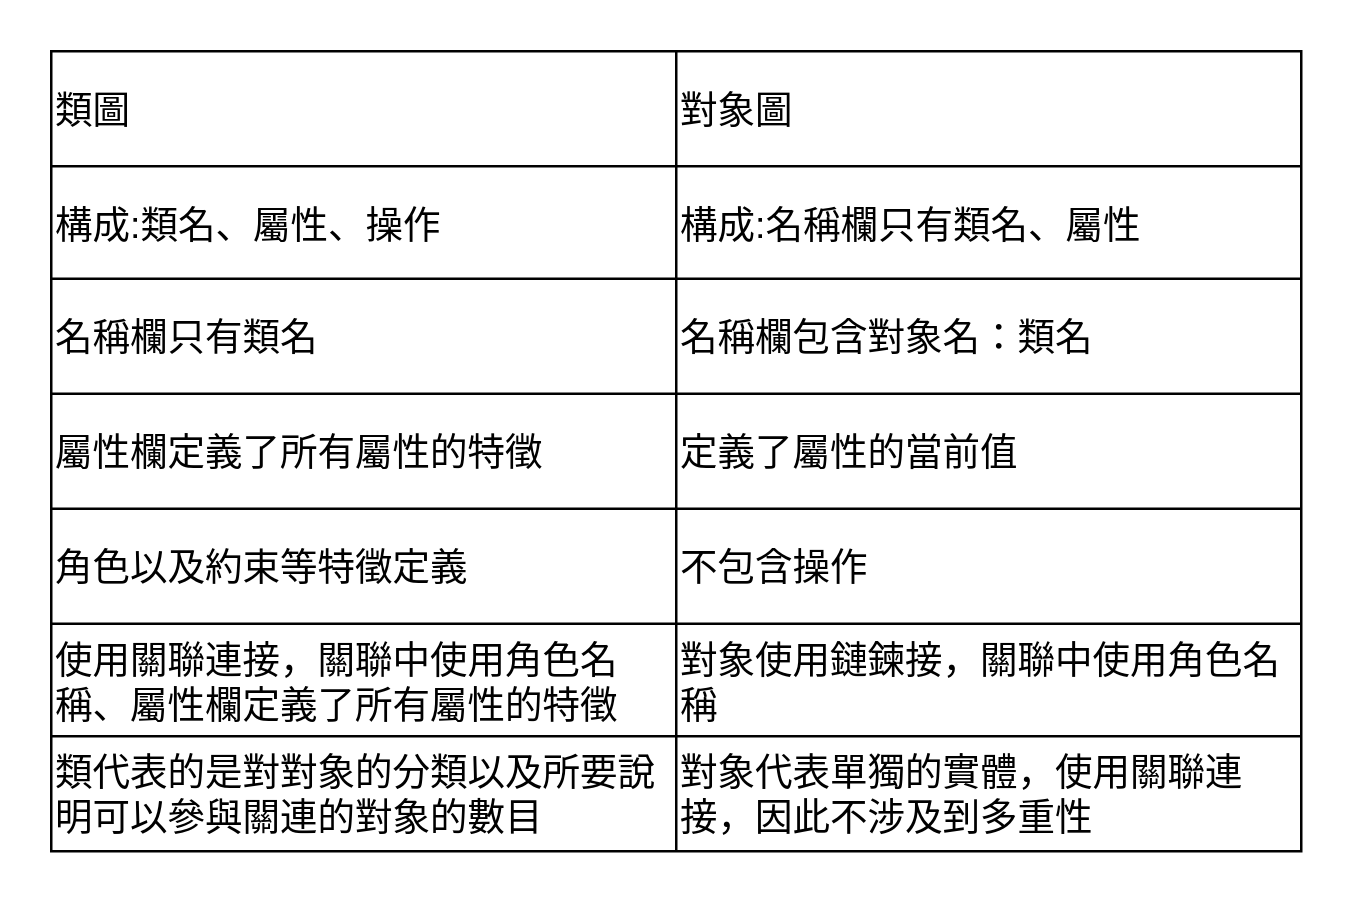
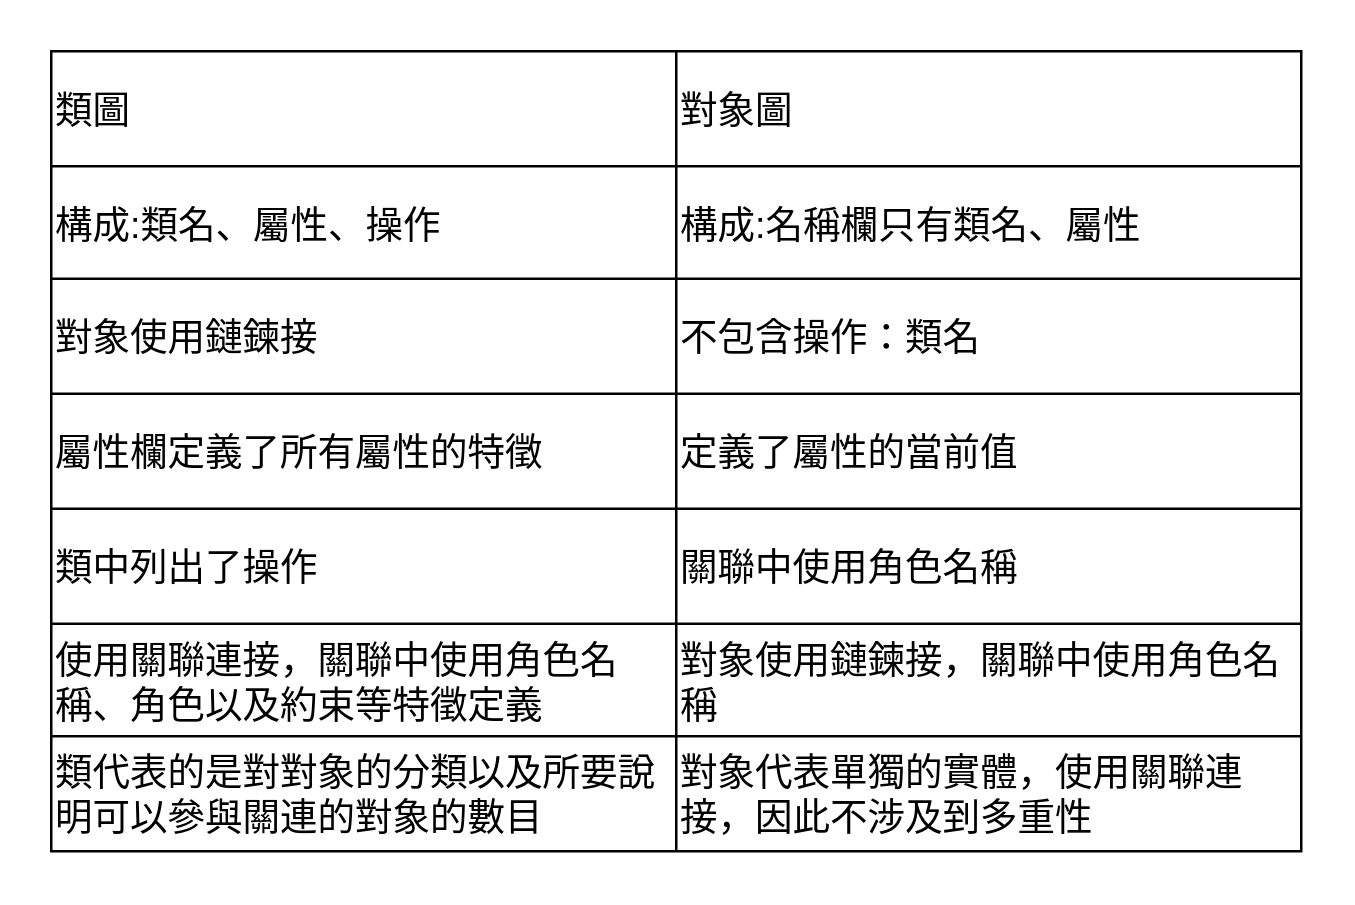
  <mxCell id="0" />
  <mxCell id="1" parent="0" />
  <mxCell id="2" value="" style="shape=table;startSize=0;container=1;collapsible=0;childLayout=tableLayout;fontSize=15;align=left;" vertex="1" parent="1"><mxGeometry x="20" y="20" width="500" height="320" as="geometry" /></mxCell>
  <mxCell id="3" value="" style="shape=tableRow;horizontal=0;startSize=0;swimlaneHead=0;swimlaneBody=0;strokeColor=inherit;top=0;left=0;bottom=0;right=0;collapsible=0;dropTarget=0;fillColor=none;points=[[0,0.5],[1,0.5]];portConstraint=eastwest;align=left;fontSize=15;" vertex="1" parent="2"><mxGeometry width="500" height="46" as="geometry" /></mxCell>
  <mxCell id="4" value="類圖" style="shape=partialRectangle;html=1;whiteSpace=wrap;connectable=0;strokeColor=inherit;overflow=hidden;fillColor=none;top=0;left=0;bottom=0;right=0;pointerEvents=1;align=left;fontSize=15;" vertex="1" parent="3"><mxGeometry width="250" height="46" as="geometry"><mxRectangle width="250" height="46" as="alternateBounds" /></mxGeometry></mxCell>
  <mxCell id="5" value="對象圖" style="shape=partialRectangle;html=1;whiteSpace=wrap;connectable=0;strokeColor=inherit;overflow=hidden;fillColor=none;top=0;left=0;bottom=0;right=0;pointerEvents=1;align=left;fontSize=15;" vertex="1" parent="3"><mxGeometry x="250" width="250" height="46" as="geometry"><mxRectangle width="250" height="46" as="alternateBounds" /></mxGeometry></mxCell>
  <mxCell id="6" value="" style="shape=tableRow;horizontal=0;startSize=0;swimlaneHead=0;swimlaneBody=0;strokeColor=inherit;top=0;left=0;bottom=0;right=0;collapsible=0;dropTarget=0;fillColor=none;points=[[0,0.5],[1,0.5]];portConstraint=eastwest;align=left;fontSize=15;" vertex="1" parent="2"><mxGeometry y="46" width="500" height="45" as="geometry" /></mxCell>
  <mxCell id="7" value="構成:類名、屬性、操作" style="shape=partialRectangle;html=1;whiteSpace=wrap;connectable=0;strokeColor=inherit;overflow=hidden;fillColor=none;top=0;left=0;bottom=0;right=0;pointerEvents=1;align=left;fontSize=15;" vertex="1" parent="6"><mxGeometry width="250" height="45" as="geometry"><mxRectangle width="250" height="45" as="alternateBounds" /></mxGeometry></mxCell>
  <mxCell id="8" value="構成:名稱欄只有類名、屬性" style="shape=partialRectangle;html=1;whiteSpace=wrap;connectable=0;strokeColor=inherit;overflow=hidden;fillColor=none;top=0;left=0;bottom=0;right=0;pointerEvents=1;align=left;fontSize=15;" vertex="1" parent="6"><mxGeometry x="250" width="250" height="45" as="geometry"><mxRectangle width="250" height="45" as="alternateBounds" /></mxGeometry></mxCell>
  <mxCell id="9" value="" style="shape=tableRow;horizontal=0;startSize=0;swimlaneHead=0;swimlaneBody=0;strokeColor=inherit;top=0;left=0;bottom=0;right=0;collapsible=0;dropTarget=0;fillColor=none;points=[[0,0.5],[1,0.5]];portConstraint=eastwest;align=left;fontSize=15;" vertex="1" parent="2"><mxGeometry y="91" width="500" height="46" as="geometry" /></mxCell>
- <mxCell id="10" value="名稱欄只有類名" style="shape=partialRectangle;html=1;whiteSpace=wrap;connectable=0;strokeColor=inherit;overflow=hidden;fillColor=none;top=0;left=0;bottom=0;right=0;pointerEvents=1;align=left;fontSize=15;" vertex="1" parent="9"><mxGeometry width="250" height="46" as="geometry"><mxRectangle width="250" height="46" as="alternateBounds" /></mxGeometry></mxCell>
- <mxCell id="11" value="名稱欄包含對象名：類名" style="shape=partialRectangle;html=1;whiteSpace=wrap;connectable=0;strokeColor=inherit;overflow=hidden;fillColor=none;top=0;left=0;bottom=0;right=0;pointerEvents=1;align=left;fontSize=15;" vertex="1" parent="9"><mxGeometry x="250" width="250" height="46" as="geometry"><mxRectangle width="250" height="46" as="alternateBounds" /></mxGeometry></mxCell>
+ <mxCell id="10" value="對象使用鏈鍊接" style="shape=partialRectangle;html=1;whiteSpace=wrap;connectable=0;strokeColor=inherit;overflow=hidden;fillColor=none;top=0;left=0;bottom=0;right=0;pointerEvents=1;align=left;fontSize=15;" vertex="1" parent="9"><mxGeometry width="250" height="46" as="geometry"><mxRectangle width="250" height="46" as="alternateBounds" /></mxGeometry></mxCell>
+ <mxCell id="11" value="不包含操作：類名" style="shape=partialRectangle;html=1;whiteSpace=wrap;connectable=0;strokeColor=inherit;overflow=hidden;fillColor=none;top=0;left=0;bottom=0;right=0;pointerEvents=1;align=left;fontSize=15;" vertex="1" parent="9"><mxGeometry x="250" width="250" height="46" as="geometry"><mxRectangle width="250" height="46" as="alternateBounds" /></mxGeometry></mxCell>
  <mxCell id="12" value="" style="shape=tableRow;horizontal=0;startSize=0;swimlaneHead=0;swimlaneBody=0;strokeColor=inherit;top=0;left=0;bottom=0;right=0;collapsible=0;dropTarget=0;fillColor=none;points=[[0,0.5],[1,0.5]];portConstraint=eastwest;align=left;fontSize=15;" vertex="1" parent="2"><mxGeometry y="137" width="500" height="46" as="geometry" /></mxCell>
  <mxCell id="13" value="屬性欄定義了所有屬性的特徵" style="shape=partialRectangle;html=1;whiteSpace=wrap;connectable=0;strokeColor=inherit;overflow=hidden;fillColor=none;top=0;left=0;bottom=0;right=0;pointerEvents=1;align=left;fontSize=15;" vertex="1" parent="12"><mxGeometry width="250" height="46" as="geometry"><mxRectangle width="250" height="46" as="alternateBounds" /></mxGeometry></mxCell>
  <mxCell id="14" value="定義了屬性的當前值" style="shape=partialRectangle;html=1;whiteSpace=wrap;connectable=0;strokeColor=inherit;overflow=hidden;fillColor=none;top=0;left=0;bottom=0;right=0;pointerEvents=1;align=left;fontSize=15;" vertex="1" parent="12"><mxGeometry x="250" width="250" height="46" as="geometry"><mxRectangle width="250" height="46" as="alternateBounds" /></mxGeometry></mxCell>
  <mxCell id="15" value="" style="shape=tableRow;horizontal=0;startSize=0;swimlaneHead=0;swimlaneBody=0;strokeColor=inherit;top=0;left=0;bottom=0;right=0;collapsible=0;dropTarget=0;fillColor=none;points=[[0,0.5],[1,0.5]];portConstraint=eastwest;align=left;fontSize=15;" vertex="1" parent="2"><mxGeometry y="183" width="500" height="46" as="geometry" /></mxCell>
- <mxCell id="16" value="角色以及約束等特徵定義" style="shape=partialRectangle;html=1;whiteSpace=wrap;connectable=0;strokeColor=inherit;overflow=hidden;fillColor=none;top=0;left=0;bottom=0;right=0;pointerEvents=1;align=left;fontSize=15;" vertex="1" parent="15"><mxGeometry width="250" height="46" as="geometry"><mxRectangle width="250" height="46" as="alternateBounds" /></mxGeometry></mxCell>
- <mxCell id="17" value="不包含操作" style="shape=partialRectangle;html=1;whiteSpace=wrap;connectable=0;strokeColor=inherit;overflow=hidden;fillColor=none;top=0;left=0;bottom=0;right=0;pointerEvents=1;align=left;fontSize=15;" vertex="1" parent="15"><mxGeometry x="250" width="250" height="46" as="geometry"><mxRectangle width="250" height="46" as="alternateBounds" /></mxGeometry></mxCell>
+ <mxCell id="16" value="類中列出了操作" style="shape=partialRectangle;html=1;whiteSpace=wrap;connectable=0;strokeColor=inherit;overflow=hidden;fillColor=none;top=0;left=0;bottom=0;right=0;pointerEvents=1;align=left;fontSize=15;" vertex="1" parent="15"><mxGeometry width="250" height="46" as="geometry"><mxRectangle width="250" height="46" as="alternateBounds" /></mxGeometry></mxCell>
+ <mxCell id="17" value="關聯中使用角色名稱" style="shape=partialRectangle;html=1;whiteSpace=wrap;connectable=0;strokeColor=inherit;overflow=hidden;fillColor=none;top=0;left=0;bottom=0;right=0;pointerEvents=1;align=left;fontSize=15;" vertex="1" parent="15"><mxGeometry x="250" width="250" height="46" as="geometry"><mxRectangle width="250" height="46" as="alternateBounds" /></mxGeometry></mxCell>
  <mxCell id="18" value="" style="shape=tableRow;horizontal=0;startSize=0;swimlaneHead=0;swimlaneBody=0;strokeColor=inherit;top=0;left=0;bottom=0;right=0;collapsible=0;dropTarget=0;fillColor=none;points=[[0,0.5],[1,0.5]];portConstraint=eastwest;align=left;fontSize=15;" vertex="1" parent="2"><mxGeometry y="229" width="500" height="45" as="geometry" /></mxCell>
- <mxCell id="19" value="使用關聯連接，關聯中使用角色名稱、屬性欄定義了所有屬性的特徵" style="shape=partialRectangle;html=1;whiteSpace=wrap;connectable=0;strokeColor=inherit;overflow=hidden;fillColor=none;top=0;left=0;bottom=0;right=0;pointerEvents=1;align=left;fontSize=15;" vertex="1" parent="18"><mxGeometry width="250" height="45" as="geometry"><mxRectangle width="250" height="45" as="alternateBounds" /></mxGeometry></mxCell>
+ <mxCell id="19" value="使用關聯連接，關聯中使用角色名稱、角色以及約束等特徵定義" style="shape=partialRectangle;html=1;whiteSpace=wrap;connectable=0;strokeColor=inherit;overflow=hidden;fillColor=none;top=0;left=0;bottom=0;right=0;pointerEvents=1;align=left;fontSize=15;" vertex="1" parent="18"><mxGeometry width="250" height="45" as="geometry"><mxRectangle width="250" height="45" as="alternateBounds" /></mxGeometry></mxCell>
  <mxCell id="20" value="對象使用鏈鍊接，關聯中使用角色名稱" style="shape=partialRectangle;html=1;whiteSpace=wrap;connectable=0;strokeColor=inherit;overflow=hidden;fillColor=none;top=0;left=0;bottom=0;right=0;pointerEvents=1;align=left;fontSize=15;" vertex="1" parent="18"><mxGeometry x="250" width="250" height="45" as="geometry"><mxRectangle width="250" height="45" as="alternateBounds" /></mxGeometry></mxCell>
  <mxCell id="21" value="" style="shape=tableRow;horizontal=0;startSize=0;swimlaneHead=0;swimlaneBody=0;strokeColor=inherit;top=0;left=0;bottom=0;right=0;collapsible=0;dropTarget=0;fillColor=none;points=[[0,0.5],[1,0.5]];portConstraint=eastwest;align=left;fontSize=15;" vertex="1" parent="2"><mxGeometry y="274" width="500" height="46" as="geometry" /></mxCell>
  <mxCell id="22" value="類代表的是對對象的分類以及所要說明可以參與關連的對象的數目" style="shape=partialRectangle;html=1;whiteSpace=wrap;connectable=0;strokeColor=inherit;overflow=hidden;fillColor=none;top=0;left=0;bottom=0;right=0;pointerEvents=1;align=left;fontSize=15;" vertex="1" parent="21"><mxGeometry width="250" height="46" as="geometry"><mxRectangle width="250" height="46" as="alternateBounds" /></mxGeometry></mxCell>
  <mxCell id="23" value="對象代表單獨的實體，使用關聯連接，因此不涉及到多重性" style="shape=partialRectangle;html=1;whiteSpace=wrap;connectable=0;strokeColor=inherit;overflow=hidden;fillColor=none;top=0;left=0;bottom=0;right=0;pointerEvents=1;align=left;fontSize=15;" vertex="1" parent="21"><mxGeometry x="250" width="250" height="46" as="geometry"><mxRectangle width="250" height="46" as="alternateBounds" /></mxGeometry></mxCell>
